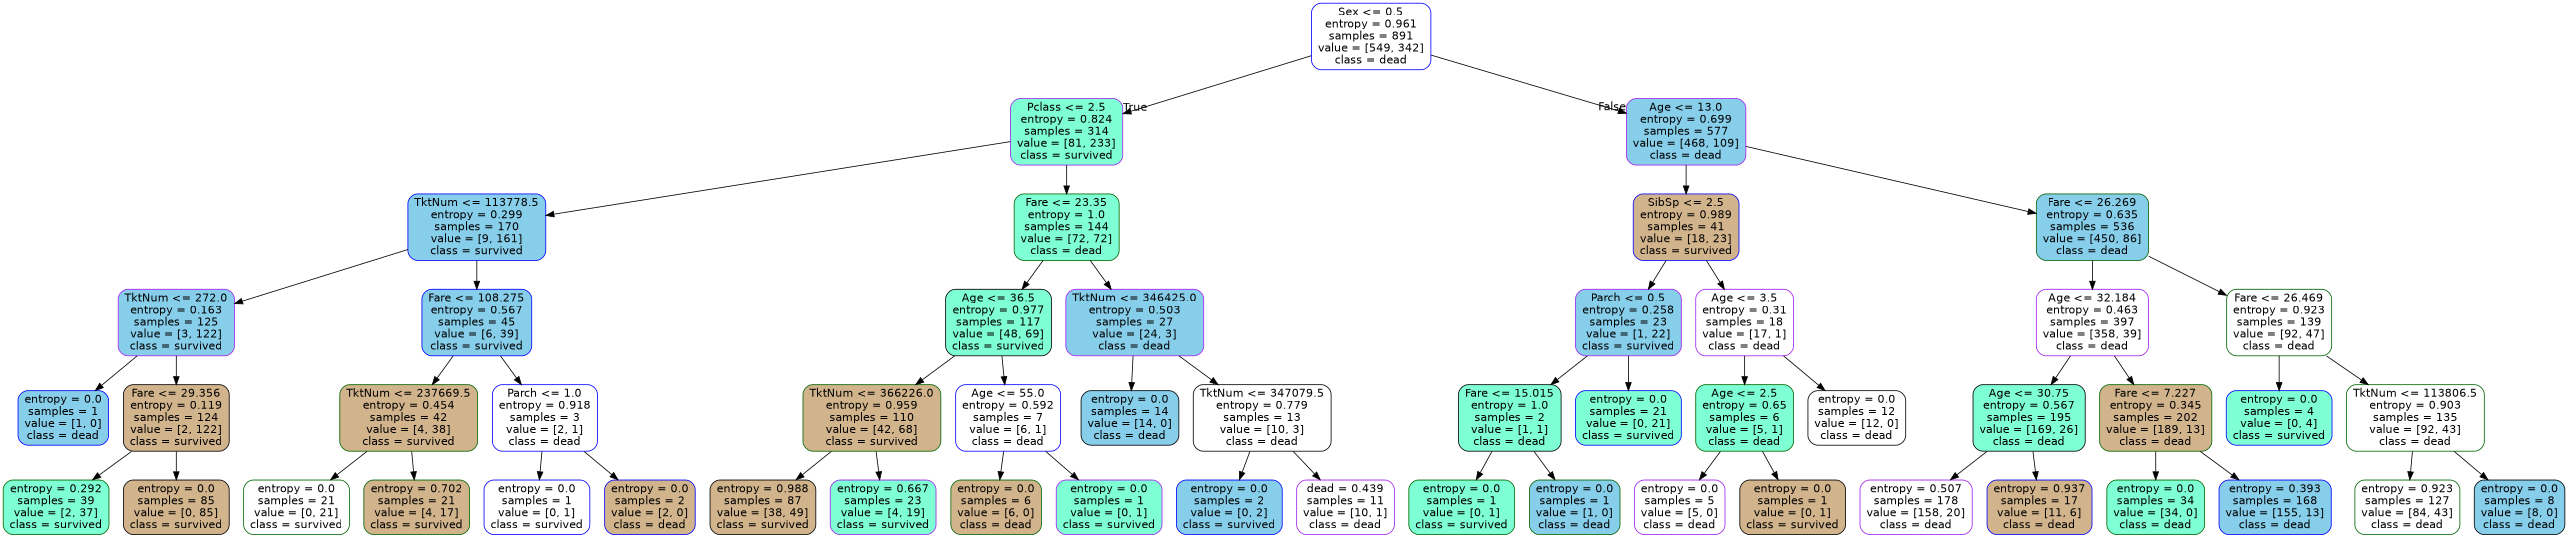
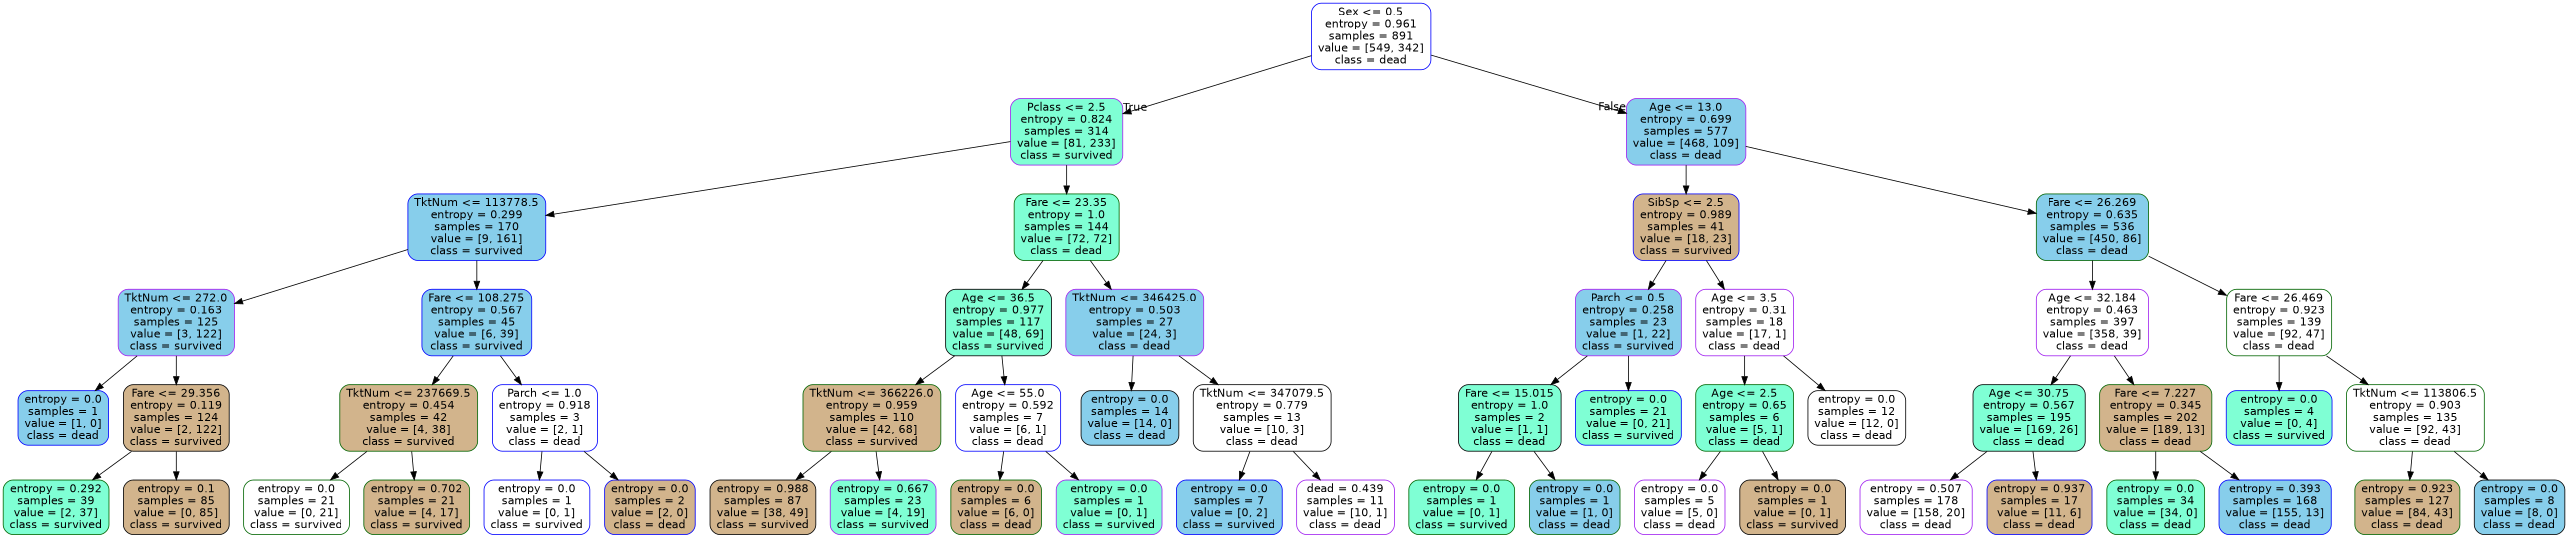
  digraph {
    node [color=darkgreen fillcolor=white fontname=helvetica shape=box style="filled, rounded"]
    edge [fontname=helvetica]
    n1 [color=blue label="Sex <= 0.5\nentropy = 0.961\nsamples = 891\nvalue = [549, 342]\nclass = dead"]
    n2 [color=purple fillcolor=aquamarine label="Pclass <= 2.5\nentropy = 0.824\nsamples = 314\nvalue = [81, 233]\nclass = survived"]
    n3 [color=purple fillcolor=skyblue label="Age <= 13.0\nentropy = 0.699\nsamples = 577\nvalue = [468, 109]\nclass = dead"]
    n4 [color=blue fillcolor=skyblue label="TktNum <= 113778.5\nentropy = 0.299\nsamples = 170\nvalue = [9, 161]\nclass = survived"]
    n5 [fillcolor=aquamarine label="Fare <= 23.35\nentropy = 1.0\nsamples = 144\nvalue = [72, 72]\nclass = dead"]
    n6 [color=blue fillcolor=tan label="SibSp <= 2.5\nentropy = 0.989\nsamples = 41\nvalue = [18, 23]\nclass = survived"]
    n7 [fillcolor=skyblue label="Fare <= 26.269\nentropy = 0.635\nsamples = 536\nvalue = [450, 86]\nclass = dead"]
    n8 [color=purple fillcolor=skyblue label="TktNum <= 272.0\nentropy = 0.163\nsamples = 125\nvalue = [3, 122]\nclass = survived"]
    n9 [color=blue fillcolor=skyblue label="Fare <= 108.275\nentropy = 0.567\nsamples = 45\nvalue = [6, 39]\nclass = survived"]
    n10 [color=black fillcolor=aquamarine label="Age <= 36.5\nentropy = 0.977\nsamples = 117\nvalue = [48, 69]\nclass = survived"]
    n11 [color=purple fillcolor=skyblue label="TktNum <= 346425.0\nentropy = 0.503\nsamples = 27\nvalue = [24, 3]\nclass = dead"]
    n12 [color=blue fillcolor=skyblue label="entropy = 0.0\nsamples = 1\nvalue = [1, 0]\nclass = dead"]
    n13 [color=black fillcolor=tan label="Fare <= 29.356\nentropy = 0.119\nsamples = 124\nvalue = [2, 122]\nclass = survived"]
    n14 [fillcolor=tan label="TktNum <= 237669.5\nentropy = 0.454\nsamples = 42\nvalue = [4, 38]\nclass = survived"]
    n15 [color=blue label="Parch <= 1.0\nentropy = 0.918\nsamples = 3\nvalue = [2, 1]\nclass = dead"]
    n16 [fillcolor=aquamarine label="entropy = 0.292\nsamples = 39\nvalue = [2, 37]\nclass = survived"]
-   n17 [color=black fillcolor=tan label="entropy = 0.0\nsamples = 85\nvalue = [0, 85]\nclass = survived"]
+   n17 [color=black fillcolor=tan label="entropy = 0.1\nsamples = 85\nvalue = [0, 85]\nclass = survived"]
    n18 [label="entropy = 0.0\nsamples = 21\nvalue = [0, 21]\nclass = survived"]
    n19 [fillcolor=tan label="entropy = 0.702\nsamples = 21\nvalue = [4, 17]\nclass = survived"]
    n20 [color=blue label="entropy = 0.0\nsamples = 1\nvalue = [0, 1]\nclass = survived"]
    n21 [color=blue fillcolor=tan label="entropy = 0.0\nsamples = 2\nvalue = [2, 0]\nclass = dead"]
    n22 [fillcolor=tan label="TktNum <= 366226.0\nentropy = 0.959\nsamples = 110\nvalue = [42, 68]\nclass = survived"]
    n23 [color=blue label="Age <= 55.0\nentropy = 0.592\nsamples = 7\nvalue = [6, 1]\nclass = dead"]
    n24 [color=black fillcolor=skyblue label="entropy = 0.0\nsamples = 14\nvalue = [14, 0]\nclass = dead"]
    n25 [color=black label="TktNum <= 347079.5\nentropy = 0.779\nsamples = 13\nvalue = [10, 3]\nclass = dead"]
    n26 [color=black fillcolor=tan label="entropy = 0.988\nsamples = 87\nvalue = [38, 49]\nclass = survived"]
    n27 [color=purple fillcolor=aquamarine label="entropy = 0.667\nsamples = 23\nvalue = [4, 19]\nclass = survived"]
    n28 [fillcolor=tan label="entropy = 0.0\nsamples = 6\nvalue = [6, 0]\nclass = dead"]
    n29 [color=purple fillcolor=aquamarine label="entropy = 0.0\nsamples = 1\nvalue = [0, 1]\nclass = survived"]
-   n30 [color=blue fillcolor=skyblue label="entropy = 0.0\nsamples = 2\nvalue = [0, 2]\nclass = survived"]
+   n30 [color=blue fillcolor=skyblue label="entropy = 0.0\nsamples = 7\nvalue = [0, 2]\nclass = survived"]
    n31 [color=purple label="dead = 0.439\nsamples = 11\nvalue = [10, 1]\nclass = dead"]
    n32 [color=purple fillcolor=skyblue label="Parch <= 0.5\nentropy = 0.258\nsamples = 23\nvalue = [1, 22]\nclass = survived"]
    n33 [color=purple label="Age <= 3.5\nentropy = 0.31\nsamples = 18\nvalue = [17, 1]\nclass = dead"]
    n34 [color=purple label="Age <= 32.184\nentropy = 0.463\nsamples = 397\nvalue = [358, 39]\nclass = dead"]
    n35 [label="Fare <= 26.469\nentropy = 0.923\nsamples = 139\nvalue = [92, 47]\nclass = dead"]
    n36 [color=black fillcolor=aquamarine label="Fare <= 15.015\nentropy = 1.0\nsamples = 2\nvalue = [1, 1]\nclass = dead"]
    n37 [color=blue fillcolor=aquamarine label="entropy = 0.0\nsamples = 21\nvalue = [0, 21]\nclass = survived"]
    n38 [fillcolor=aquamarine label="Age <= 2.5\nentropy = 0.65\nsamples = 6\nvalue = [5, 1]\nclass = dead"]
    n39 [color=black label="entropy = 0.0\nsamples = 12\nvalue = [12, 0]\nclass = dead"]
    n40 [fillcolor=aquamarine label="entropy = 0.0\nsamples = 1\nvalue = [0, 1]\nclass = survived"]
    n41 [fillcolor=skyblue label="entropy = 0.0\nsamples = 1\nvalue = [1, 0]\nclass = dead"]
    n42 [color=purple label="entropy = 0.0\nsamples = 5\nvalue = [5, 0]\nclass = dead"]
    n43 [color=black fillcolor=tan label="entropy = 0.0\nsamples = 1\nvalue = [0, 1]\nclass = survived"]
    n44 [color=black fillcolor=aquamarine label="Age <= 30.75\nentropy = 0.567\nsamples = 195\nvalue = [169, 26]\nclass = dead"]
    n45 [fillcolor=tan label="Fare <= 7.227\nentropy = 0.345\nsamples = 202\nvalue = [189, 13]\nclass = dead"]
    n46 [color=blue fillcolor=aquamarine label="entropy = 0.0\nsamples = 4\nvalue = [0, 4]\nclass = survived"]
    n47 [label="TktNum <= 113806.5\nentropy = 0.903\nsamples = 135\nvalue = [92, 43]\nclass = dead"]
    n48 [color=purple label="entropy = 0.507\nsamples = 178\nvalue = [158, 20]\nclass = dead"]
    n49 [color=blue fillcolor=tan label="entropy = 0.937\nsamples = 17\nvalue = [11, 6]\nclass = dead"]
    n50 [fillcolor=aquamarine label="entropy = 0.0\nsamples = 34\nvalue = [34, 0]\nclass = dead"]
    n51 [color=blue fillcolor=skyblue label="entropy = 0.393\nsamples = 168\nvalue = [155, 13]\nclass = dead"]
-   n52 [label="entropy = 0.923\nsamples = 127\nvalue = [84, 43]\nclass = dead"]
+   n52 [fillcolor=tan label="entropy = 0.923\nsamples = 127\nvalue = [84, 43]\nclass = dead"]
    n53 [color=black fillcolor=skyblue label="entropy = 0.0\nsamples = 8\nvalue = [8, 0]\nclass = dead"]
    n1 -> n2 [headlabel=True labelangle=45 labeldistance=2.5]
    n1 -> n3 [headlabel=False labelangle=-45 labeldistance=2.5]
    n2 -> n4
    n2 -> n5
    n3 -> n6
    n3 -> n7
    n4 -> n8
    n4 -> n9
    n5 -> n10
    n5 -> n11
    n6 -> n32
    n6 -> n33
    n7 -> n34
    n7 -> n35
    n8 -> n12
    n8 -> n13
    n9 -> n14
    n9 -> n15
    n10 -> n22
    n10 -> n23
    n11 -> n24
    n11 -> n25
    n13 -> n16
    n13 -> n17
    n14 -> n18
    n14 -> n19
    n15 -> n20
    n15 -> n21
    n22 -> n26
    n22 -> n27
    n23 -> n28
    n23 -> n29
    n25 -> n30
    n25 -> n31
    n32 -> n36
    n32 -> n37
    n33 -> n38
    n33 -> n39
    n34 -> n44
    n34 -> n45
    n35 -> n46
    n35 -> n47
    n36 -> n40
    n36 -> n41
    n38 -> n42
    n38 -> n43
    n44 -> n48
    n44 -> n49
    n45 -> n50
    n45 -> n51
    n47 -> n52
    n47 -> n53
  }
